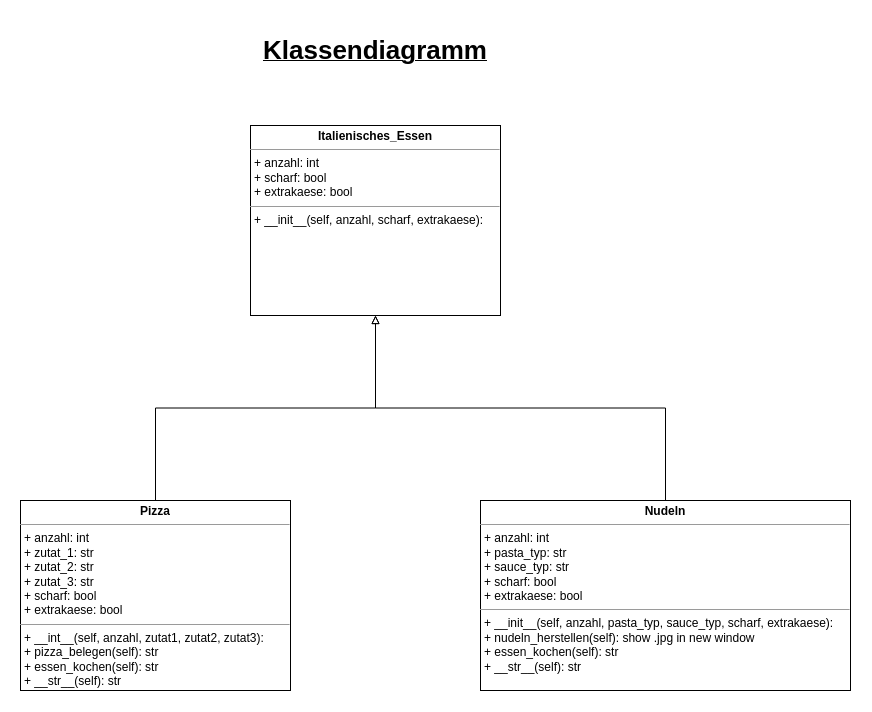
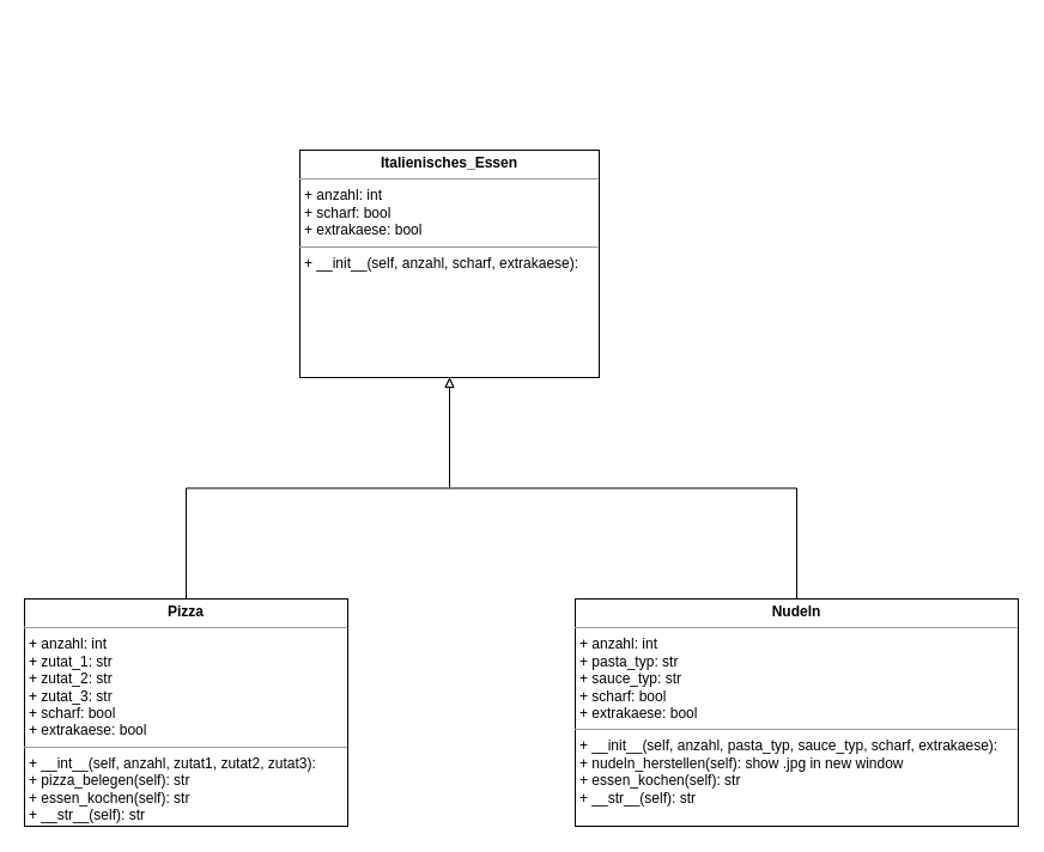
  <mxCell id="0" />
  <mxCell id="1" parent="0" />
  <mxCell id="2" style="edgeStyle=orthogonalEdgeStyle;shape=connector;rounded=0;orthogonalLoop=1;jettySize=auto;html=1;entryX=0.5;entryY=1;entryDx=0;entryDy=0;labelBackgroundColor=default;strokeColor=default;fontFamily=Helvetica;fontSize=11;fontColor=default;endArrow=block;endFill=0;" parent="1" source="3" target="4" edge="1"><mxGeometry relative="1" as="geometry" /></mxCell>
  <mxCell id="3" value="&lt;p style=&quot;margin:0px;margin-top:4px;text-align:center;&quot;&gt;&lt;b&gt;Pizza&lt;/b&gt;&lt;/p&gt;&lt;hr size=&quot;1&quot;&gt;&lt;p style=&quot;margin:0px;margin-left:4px;&quot;&gt;+ anzahl: int&lt;/p&gt;&lt;p style=&quot;margin:0px;margin-left:4px;&quot;&gt;+ zutat_1: str&lt;br&gt;+ zutat_2: str&lt;/p&gt;&lt;p style=&quot;margin:0px;margin-left:4px;&quot;&gt;+ zutat_3: str&lt;/p&gt;&lt;p style=&quot;margin:0px;margin-left:4px;&quot;&gt;+ scharf: bool&lt;/p&gt;&lt;p style=&quot;margin:0px;margin-left:4px;&quot;&gt;+ extrakaese: bool&lt;/p&gt;&lt;hr size=&quot;1&quot;&gt;&lt;p style=&quot;margin:0px;margin-left:4px;&quot;&gt;+ __int__(self, anzahl, zutat1, zutat2, zutat3):&lt;/p&gt;&lt;p style=&quot;margin:0px;margin-left:4px;&quot;&gt;+ pizza_belegen(self): str&lt;br&gt;&lt;/p&gt;&lt;p style=&quot;margin:0px;margin-left:4px;&quot;&gt;+ essen_kochen(self): str&lt;/p&gt;&lt;p style=&quot;margin:0px;margin-left:4px;&quot;&gt;+ __str__(self): str&lt;br&gt;&lt;/p&gt;" style="verticalAlign=top;align=left;overflow=fill;fontSize=12;fontFamily=Helvetica;html=1;rounded=0;shadow=0;comic=0;labelBackgroundColor=none;strokeWidth=1" parent="1" vertex="1"><mxGeometry x="20" y="500" width="270" height="190" as="geometry" /></mxCell>
  <mxCell id="4" value="&lt;p style=&quot;margin:0px;margin-top:4px;text-align:center;&quot;&gt;&lt;b&gt;Italienisches_Essen&lt;/b&gt;&lt;/p&gt;&lt;hr size=&quot;1&quot;&gt;&lt;p style=&quot;margin:0px;margin-left:4px;&quot;&gt;+ anzahl: int&lt;/p&gt;&lt;p style=&quot;margin:0px;margin-left:4px;&quot;&gt;+ scharf: bool&lt;/p&gt;&lt;p style=&quot;margin:0px;margin-left:4px;&quot;&gt;+ extrakaese: bool&lt;/p&gt;&lt;hr size=&quot;1&quot;&gt;&lt;p style=&quot;margin:0px;margin-left:4px;&quot;&gt;+ __init__(self, anzahl, scharf,&amp;nbsp;&lt;span style=&quot;background-color: initial;&quot;&gt;extrakaese):&lt;/span&gt;&lt;/p&gt;&lt;p style=&quot;margin:0px;margin-left:4px;&quot;&gt;&lt;br&gt;&lt;/p&gt;" style="verticalAlign=top;align=left;overflow=fill;fontSize=12;fontFamily=Helvetica;html=1;rounded=0;shadow=0;comic=0;labelBackgroundColor=none;strokeWidth=1" parent="1" vertex="1"><mxGeometry x="250" y="125" width="250" height="190" as="geometry" /></mxCell>
  <mxCell id="5" style="edgeStyle=orthogonalEdgeStyle;shape=connector;rounded=0;orthogonalLoop=1;jettySize=auto;html=1;entryX=0.5;entryY=1;entryDx=0;entryDy=0;labelBackgroundColor=default;strokeColor=default;fontFamily=Helvetica;fontSize=11;fontColor=default;endArrow=block;endFill=0;" parent="1" source="6" target="4" edge="1"><mxGeometry relative="1" as="geometry" /></mxCell>
  <mxCell id="6" value="&lt;p style=&quot;margin:0px;margin-top:4px;text-align:center;&quot;&gt;&lt;b&gt;Nudeln&lt;/b&gt;&lt;/p&gt;&lt;hr size=&quot;1&quot;&gt;&lt;p style=&quot;margin:0px;margin-left:4px;&quot;&gt;+ anzahl: int&lt;br&gt;+ pasta_typ: str&lt;br&gt;&lt;/p&gt;&lt;p style=&quot;margin:0px;margin-left:4px;&quot;&gt;+ sauce_typ: str&lt;/p&gt;&lt;p style=&quot;margin:0px;margin-left:4px;&quot;&gt;+ scharf: bool&lt;/p&gt;&lt;p style=&quot;margin:0px;margin-left:4px;&quot;&gt;+ extrakaese: bool&lt;/p&gt;&lt;hr size=&quot;1&quot;&gt;&lt;p style=&quot;margin:0px;margin-left:4px;&quot;&gt;+ __init__(self, anzahl, pasta_typ, sauce_typ, scharf, extrakaese):&lt;/p&gt;&lt;p style=&quot;margin:0px;margin-left:4px;&quot;&gt;+ nudeln_herstellen(self): show .jpg in new window&lt;/p&gt;&lt;p style=&quot;margin:0px;margin-left:4px;&quot;&gt;+ essen_kochen(self): str&lt;/p&gt;&lt;p style=&quot;margin:0px;margin-left:4px;&quot;&gt;+ __str__(self): str&lt;/p&gt;" style="verticalAlign=top;align=left;overflow=fill;fontSize=12;fontFamily=Helvetica;html=1;rounded=0;shadow=0;comic=0;labelBackgroundColor=none;strokeWidth=1" parent="1" vertex="1"><mxGeometry x="480" y="500" width="370" height="190" as="geometry" /></mxCell>
- <mxCell id="7" value="&lt;span style=&quot;font-size: 26px;&quot;&gt;Klassendiagramm&lt;/span&gt;" style="text;html=1;strokeColor=none;fillColor=none;align=center;verticalAlign=middle;whiteSpace=wrap;rounded=0;fontSize=11;fontFamily=Helvetica;fontColor=default;fontStyle=5" parent="1" vertex="1"><mxGeometry x="120" y="20" width="510" height="60" as="geometry" /></mxCell>
